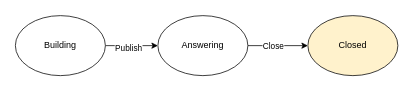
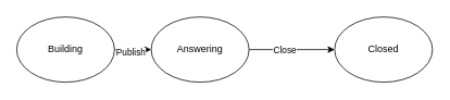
  <mxCell id="0" />
  <mxCell id="1" parent="0" />
  <mxCell id="2" value="" style="edgeStyle=orthogonalEdgeStyle;rounded=0;orthogonalLoop=1;jettySize=auto;html=1;" edge="1" parent="1" source="4" target="7"><mxGeometry relative="1" as="geometry" /></mxCell>
  <mxCell id="3" value="Publish" style="edgeLabel;html=1;align=center;verticalAlign=middle;resizable=0;points=[];" vertex="1" connectable="0" parent="2"><mxGeometry x="-0.154" y="-3" relative="1" as="geometry"><mxPoint as="offset" /></mxGeometry></mxCell>
  <mxCell id="4" value="Building" style="ellipse;whiteSpace=wrap;html=1;" vertex="1" parent="1"><mxGeometry x="20" y="20" width="120" height="80" as="geometry" /></mxCell>
  <mxCell id="5" value="" style="edgeStyle=orthogonalEdgeStyle;rounded=0;orthogonalLoop=1;jettySize=auto;html=1;" edge="1" parent="1" source="7" target="8"><mxGeometry relative="1" as="geometry" /></mxCell>
  <mxCell id="6" value="Close" style="edgeLabel;html=1;align=center;verticalAlign=middle;resizable=0;points=[];" vertex="1" connectable="0" parent="5"><mxGeometry x="-0.182" relative="1" as="geometry"><mxPoint as="offset" /></mxGeometry></mxCell>
- <mxCell id="7" value="Answering" style="ellipse;whiteSpace=wrap;html=1;" vertex="1" parent="1"><mxGeometry x="210" y="20" width="120" height="80" as="geometry" /></mxCell>
- <mxCell id="8" value="Closed" style="ellipse;whiteSpace=wrap;html=1;fillColor=#fff2cc;" vertex="1" parent="1"><mxGeometry x="410" y="20" width="120" height="80" as="geometry" /></mxCell>
+ <mxCell id="7" value="Answering" style="ellipse;whiteSpace=wrap;html=1;" vertex="1" parent="1"><mxGeometry x="185" y="20" width="120" height="80" as="geometry" /></mxCell>
+ <mxCell id="8" value="Closed" style="ellipse;whiteSpace=wrap;html=1;" vertex="1" parent="1"><mxGeometry x="410" y="20" width="120" height="80" as="geometry" /></mxCell>
